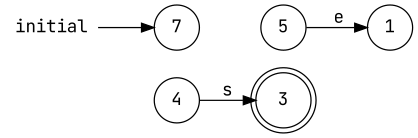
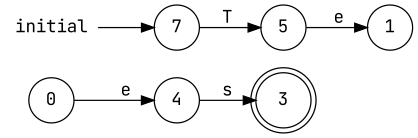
  digraph {
    fontname="JetBrains Mono"
    rankdir=LR
    node [fontname="JetBrains Mono" shape=circle]
    edge [fontname="JetBrains Mono"]
+   0
    4
    3 [shape=doublecircle]
    n4 [label=7]
    5
    1
    initial [shape=plaintext]
+   0 -> 4 [label=e]
    4 -> 3 [label=s]
+   n4 -> 5 [label=T]
    5 -> 1 [label=e]
    initial -> n4
  }
